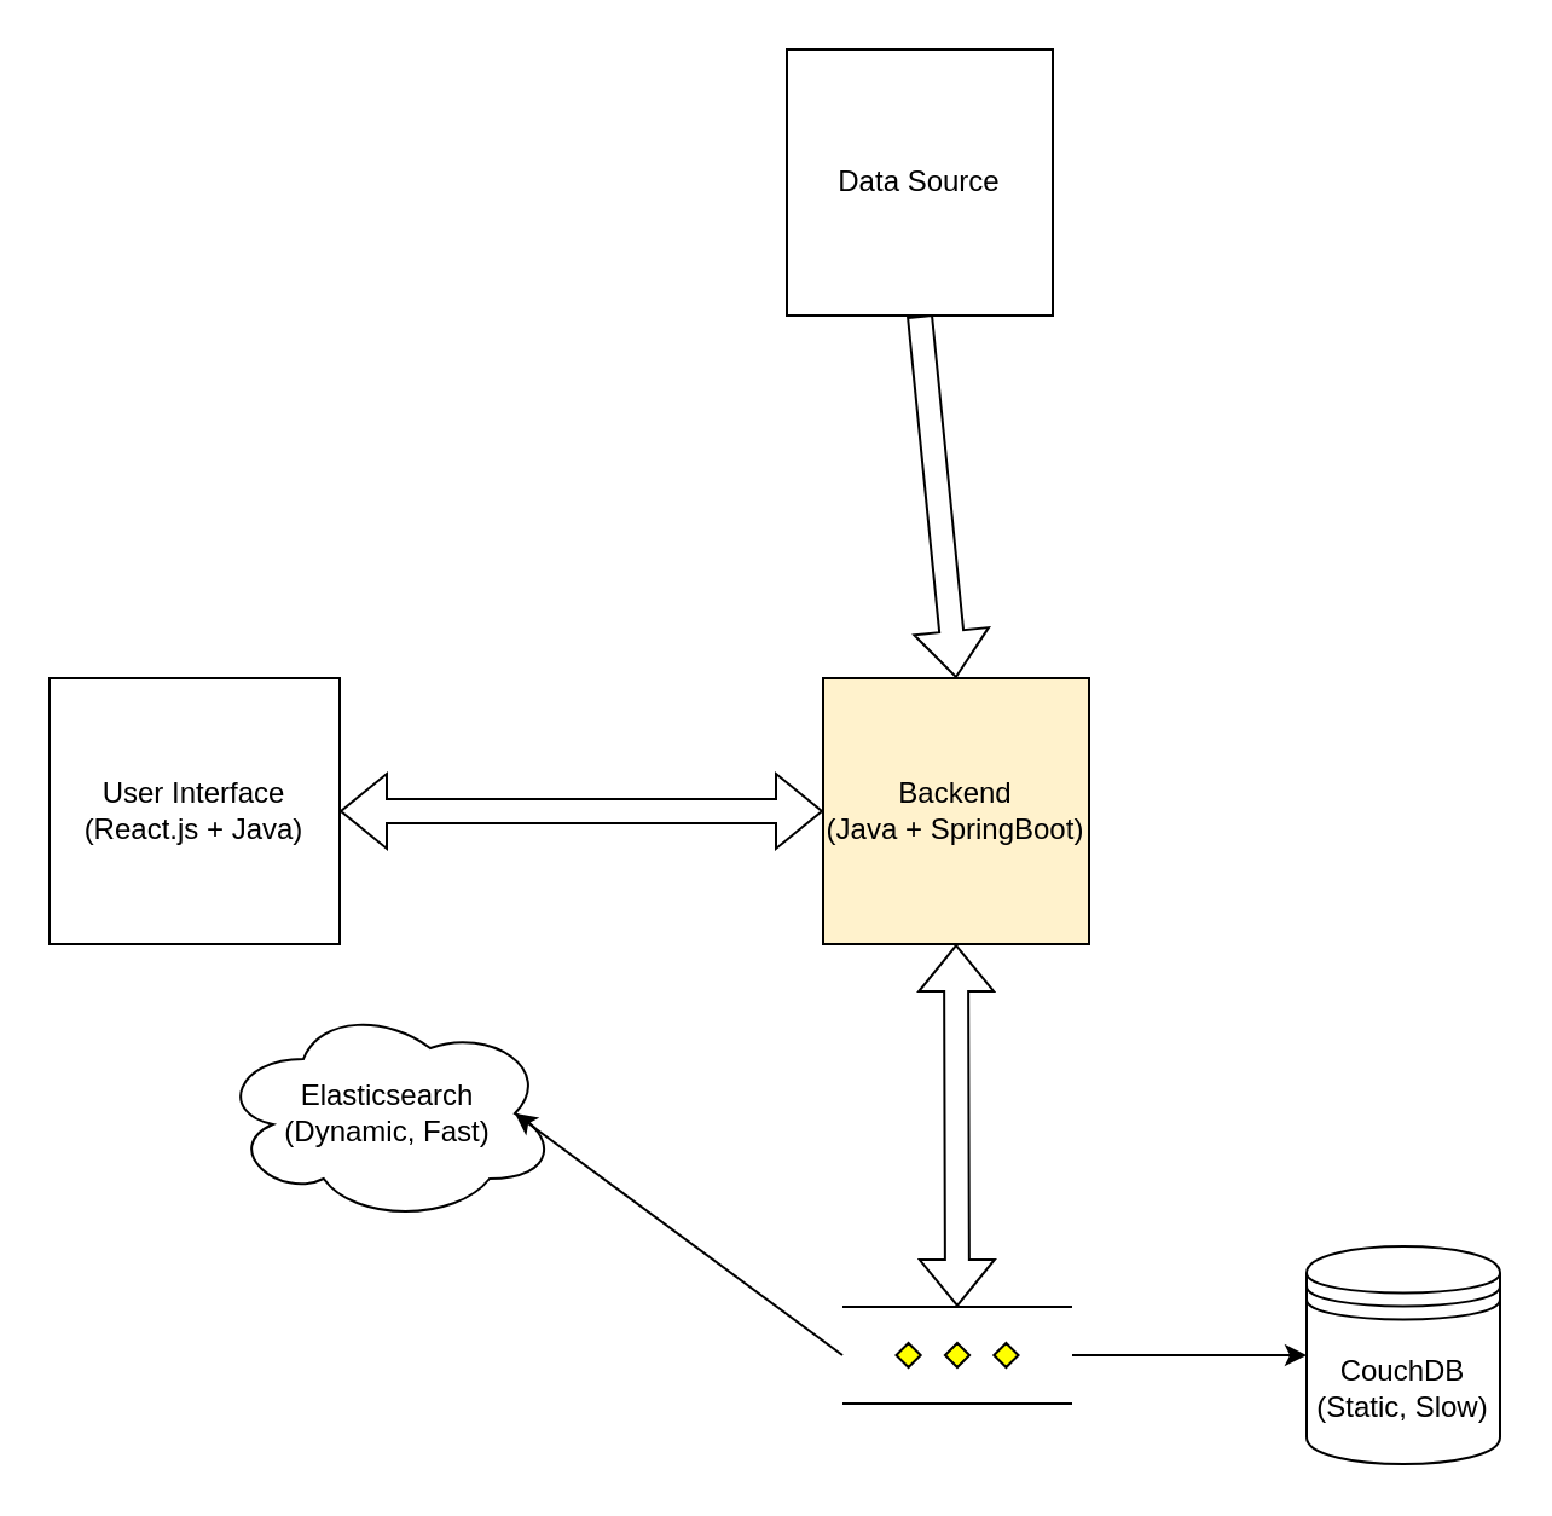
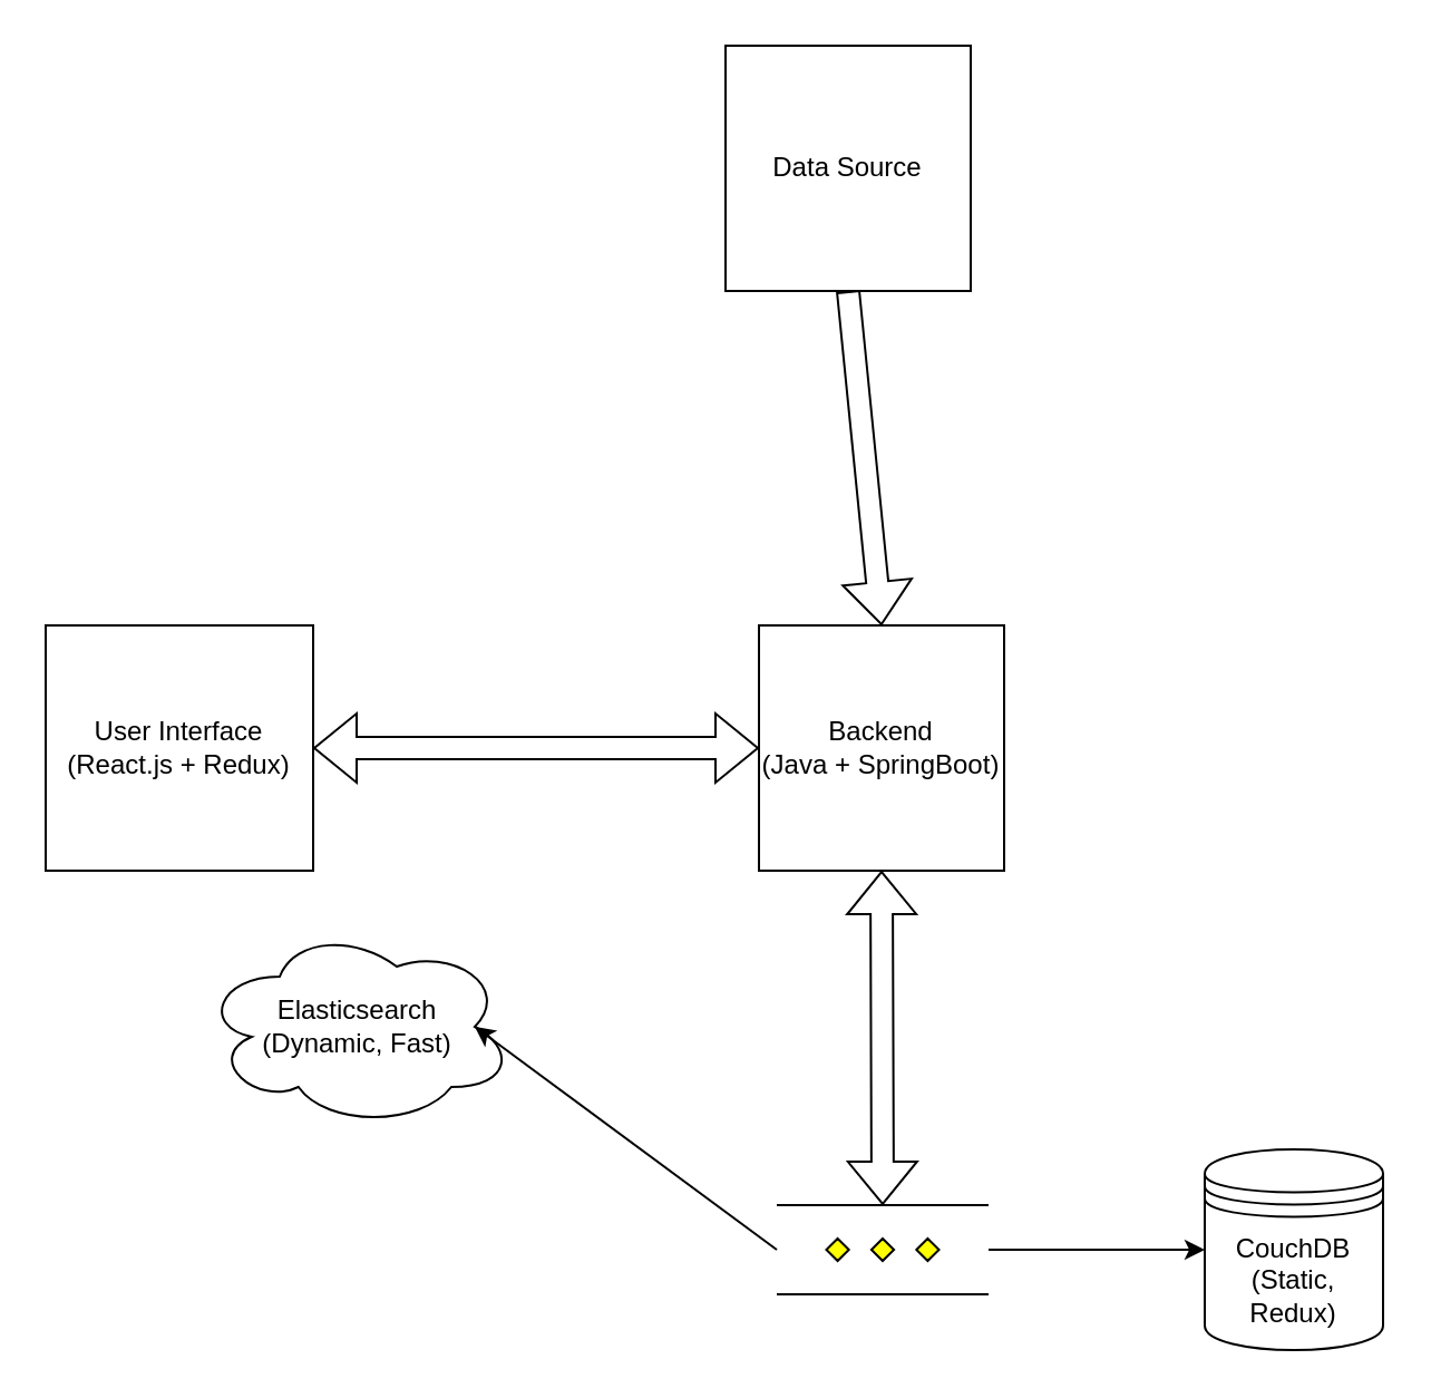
  <mxCell id="0" />
  <mxCell id="1" parent="0" />
- <mxCell id="2" value="User Interface&lt;br&gt;(React.js + Java)" style="rounded=0;whiteSpace=wrap;html=1;" vertex="1" parent="1"><mxGeometry x="20" y="280" width="120" height="110" as="geometry" /></mxCell>
- <mxCell id="3" value="Backend&lt;br&gt;(Java + SpringBoot)" style="whiteSpace=wrap;html=1;aspect=fixed;fillColor=#fff2cc;" vertex="1" parent="1"><mxGeometry x="340" y="280" width="110" height="110" as="geometry" /></mxCell>
+ <mxCell id="2" value="User Interface&lt;br&gt;(React.js + Redux)" style="rounded=0;whiteSpace=wrap;html=1;" vertex="1" parent="1"><mxGeometry x="20" y="280" width="120" height="110" as="geometry" /></mxCell>
+ <mxCell id="3" value="Backend&lt;br&gt;(Java + SpringBoot)" style="whiteSpace=wrap;html=1;aspect=fixed;" vertex="1" parent="1"><mxGeometry x="340" y="280" width="110" height="110" as="geometry" /></mxCell>
  <mxCell id="4" value="Data Source" style="rounded=0;whiteSpace=wrap;html=1;" vertex="1" parent="1"><mxGeometry x="325" y="20" width="110" height="110" as="geometry" /></mxCell>
  <mxCell id="5" value="" style="shape=flexArrow;endArrow=classic;html=1;rounded=0;exitX=0.5;exitY=1;exitDx=0;exitDy=0;entryX=0.5;entryY=0;entryDx=0;entryDy=0;" edge="1" parent="1" source="4" target="3"><mxGeometry width="50" height="50" relative="1" as="geometry"><mxPoint x="380" y="230" as="sourcePoint" /><mxPoint x="430" y="180" as="targetPoint" /></mxGeometry></mxCell>
  <mxCell id="6" value="" style="shape=flexArrow;endArrow=classic;startArrow=classic;html=1;rounded=0;entryX=0;entryY=0.5;entryDx=0;entryDy=0;exitX=1;exitY=0.5;exitDx=0;exitDy=0;" edge="1" parent="1" source="2" target="3"><mxGeometry width="100" height="100" relative="1" as="geometry"><mxPoint x="200" y="380" as="sourcePoint" /><mxPoint x="300" y="280" as="targetPoint" /></mxGeometry></mxCell>
  <mxCell id="7" value="" style="verticalLabelPosition=bottom;verticalAlign=top;html=1;shape=mxgraph.flowchart.parallel_mode;pointerEvents=1" vertex="1" parent="1"><mxGeometry x="348" y="540" width="95" height="40" as="geometry" /></mxCell>
  <mxCell id="8" value="Elasticsearch&lt;br&gt;(Dynamic, Fast)" style="ellipse;shape=cloud;whiteSpace=wrap;html=1;" vertex="1" parent="1"><mxGeometry x="90" y="415" width="140" height="90" as="geometry" /></mxCell>
- <mxCell id="9" value="CouchDB&lt;br&gt;(Static, Slow)" style="shape=datastore;whiteSpace=wrap;html=1;" vertex="1" parent="1"><mxGeometry x="540" y="515" width="80" height="90" as="geometry" /></mxCell>
+ <mxCell id="9" value="CouchDB&lt;br&gt;(Static, Redux)" style="shape=datastore;whiteSpace=wrap;html=1;" vertex="1" parent="1"><mxGeometry x="540" y="515" width="80" height="90" as="geometry" /></mxCell>
  <mxCell id="10" value="" style="endArrow=classic;html=1;rounded=0;entryX=0;entryY=0.5;entryDx=0;entryDy=0;exitX=1;exitY=0.5;exitDx=0;exitDy=0;exitPerimeter=0;" edge="1" parent="1" source="7" target="9"><mxGeometry width="50" height="50" relative="1" as="geometry"><mxPoint x="460" y="590" as="sourcePoint" /><mxPoint x="510" y="540" as="targetPoint" /></mxGeometry></mxCell>
  <mxCell id="11" value="" style="endArrow=classic;html=1;rounded=0;entryX=0.875;entryY=0.5;entryDx=0;entryDy=0;exitX=0;exitY=0.5;exitDx=0;exitDy=0;exitPerimeter=0;entryPerimeter=0;" edge="1" parent="1" source="7" target="8"><mxGeometry width="50" height="50" relative="1" as="geometry"><mxPoint x="243" y="570" as="sourcePoint" /><mxPoint x="340" y="570" as="targetPoint" /></mxGeometry></mxCell>
  <mxCell id="12" value="" style="shape=flexArrow;endArrow=classic;startArrow=classic;html=1;rounded=0;entryX=0.5;entryY=1;entryDx=0;entryDy=0;exitX=0.5;exitY=0;exitDx=0;exitDy=0;exitPerimeter=0;" edge="1" parent="1" source="7" target="3"><mxGeometry width="100" height="100" relative="1" as="geometry"><mxPoint x="350" y="510" as="sourcePoint" /><mxPoint x="450" y="410" as="targetPoint" /></mxGeometry></mxCell>
